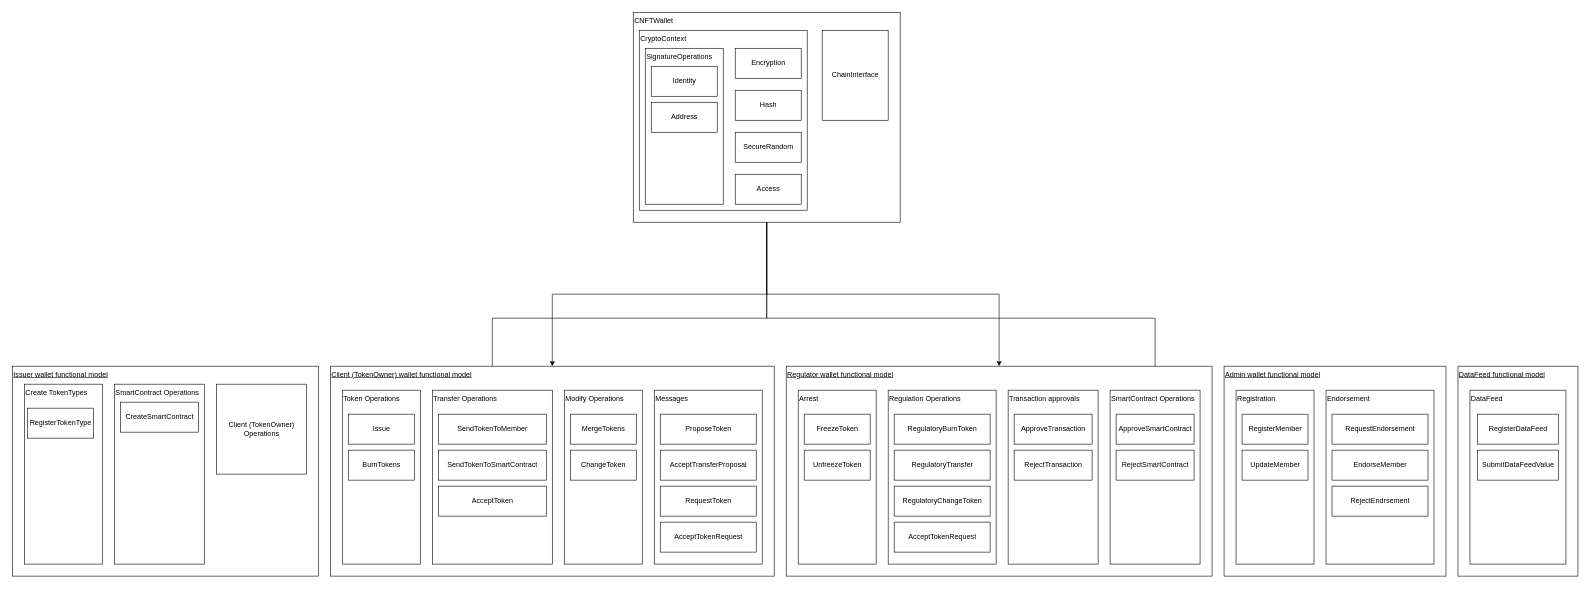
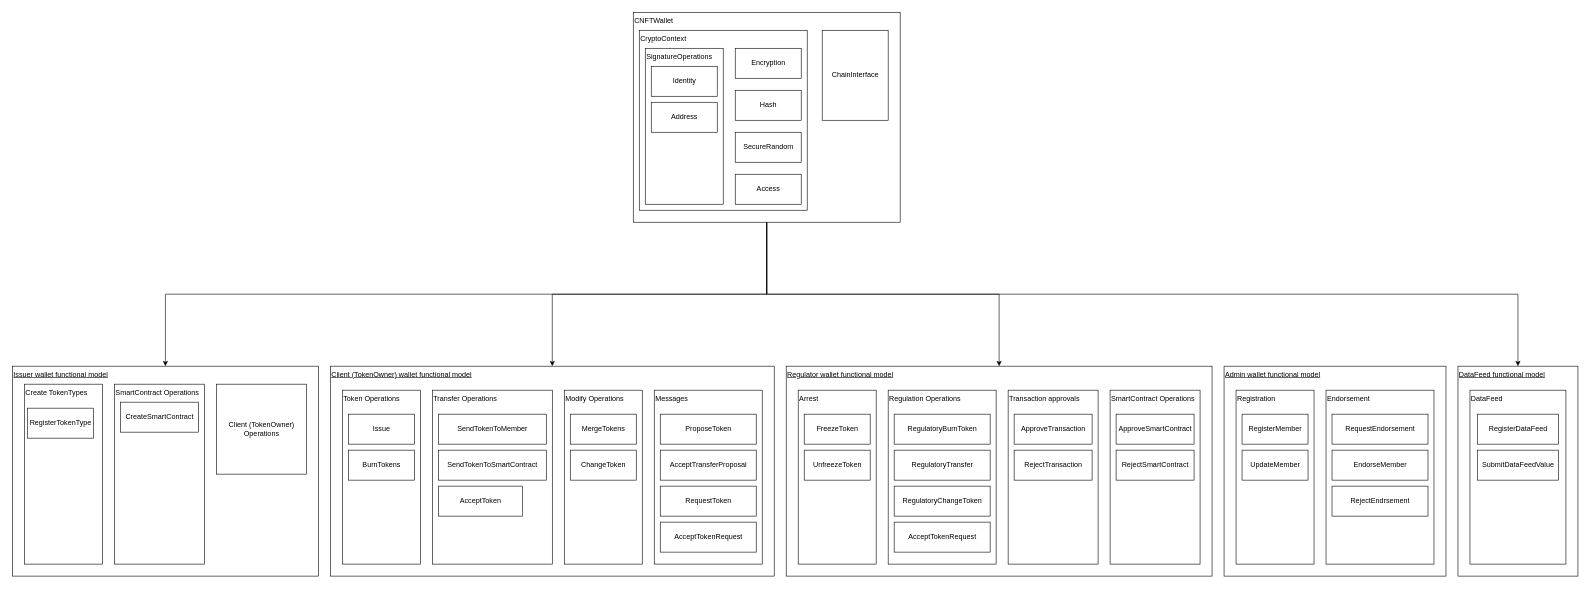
  <mxCell id="0" />
  <mxCell id="1" parent="0" />
- <mxCell id="2" style="edgeStyle=orthogonalEdgeStyle;rounded=0;orthogonalLoop=1;jettySize=auto;html=1;exitX=0.5;exitY=1;exitDx=0;exitDy=0;" edge="1" parent="1" source="3" target="42"><mxGeometry relative="1" as="geometry" /></mxCell>
+ <mxCell id="2" style="edgeStyle=orthogonalEdgeStyle;rounded=0;orthogonalLoop=1;jettySize=auto;html=1;exitX=0.5;exitY=1;exitDx=0;exitDy=0;" edge="1" parent="1" source="3" target="16"><mxGeometry relative="1" as="geometry" /></mxCell>
  <mxCell id="3" value="CNFTWallet" style="html=1;align=left;verticalAlign=top;" vertex="1" parent="1"><mxGeometry x="1055" y="20" width="445" height="350" as="geometry" /></mxCell>
  <mxCell id="4" value="CryptoContext" style="html=1;align=left;verticalAlign=top;" vertex="1" parent="1"><mxGeometry x="1065" y="50" width="280" height="300" as="geometry" /></mxCell>
  <mxCell id="5" value="Encryption" style="html=1;" vertex="1" parent="1"><mxGeometry x="1225" y="80" width="110" height="50" as="geometry" /></mxCell>
  <mxCell id="6" value="Hash" style="html=1;" vertex="1" parent="1"><mxGeometry x="1225" y="150" width="110" height="50" as="geometry" /></mxCell>
  <mxCell id="7" value="SignatureOperations" style="html=1;align=left;verticalAlign=top;" vertex="1" parent="1"><mxGeometry x="1075" y="80" width="130" height="260" as="geometry" /></mxCell>
  <mxCell id="8" value="Address" style="html=1;" vertex="1" parent="1"><mxGeometry x="1085" y="170" width="110" height="50" as="geometry" /></mxCell>
  <mxCell id="9" value="Identity" style="html=1;" vertex="1" parent="1"><mxGeometry x="1085" y="110" width="110" height="50" as="geometry" /></mxCell>
  <mxCell id="10" value="SecureRandom" style="html=1;" vertex="1" parent="1"><mxGeometry x="1225" y="220" width="110" height="50" as="geometry" /></mxCell>
  <mxCell id="11" value="Access" style="html=1;" vertex="1" parent="1"><mxGeometry x="1225" y="290" width="110" height="50" as="geometry" /></mxCell>
- <mxCell id="12" style="edgeStyle=orthogonalEdgeStyle;rounded=0;orthogonalLoop=1;jettySize=auto;html=1;exitX=0.5;exitY=1;exitDx=0;exitDy=0;" edge="1" parent="1" source="3" target="36"><mxGeometry relative="1" as="geometry"><mxPoint x="1150" y="380" as="sourcePoint" /><mxPoint x="285" y="620" as="targetPoint" /></mxGeometry></mxCell>
+ <mxCell id="12" style="edgeStyle=orthogonalEdgeStyle;rounded=0;orthogonalLoop=1;jettySize=auto;html=1;exitX=0.5;exitY=1;exitDx=0;exitDy=0;entryX=0.5;entryY=0;entryDx=0;entryDy=0;" edge="1" parent="1" source="3" target="56"><mxGeometry relative="1" as="geometry"><mxPoint x="1150" y="380" as="sourcePoint" /><mxPoint x="285" y="620" as="targetPoint" /></mxGeometry></mxCell>
  <mxCell id="13" style="edgeStyle=orthogonalEdgeStyle;rounded=0;orthogonalLoop=1;jettySize=auto;html=1;exitX=0.5;exitY=1;exitDx=0;exitDy=0;entryX=0.5;entryY=0;entryDx=0;entryDy=0;" edge="1" parent="1" source="3" target="23"><mxGeometry relative="1" as="geometry"><mxPoint x="1150" y="380" as="sourcePoint" /><mxPoint x="965" y="620" as="targetPoint" /><Array as="points"><mxPoint x="1278" y="490" /><mxPoint x="1665" y="490" /></Array></mxGeometry></mxCell>
  <mxCell id="14" style="edgeStyle=orthogonalEdgeStyle;rounded=0;orthogonalLoop=1;jettySize=auto;html=1;exitX=0.5;exitY=1;exitDx=0;exitDy=0;entryX=0.5;entryY=0;entryDx=0;entryDy=0;" edge="1" parent="1" source="3" target="39"><mxGeometry relative="1" as="geometry"><mxPoint x="1150" y="380" as="sourcePoint" /><mxPoint x="1525" y="620" as="targetPoint" /><Array as="points"><mxPoint x="1278" y="490" /><mxPoint x="920" y="490" /></Array></mxGeometry></mxCell>
  <mxCell id="15" value="" style="group" vertex="1" connectable="0" parent="1"><mxGeometry x="20" width="510" height="350" as="geometry" y="610" /></mxCell>
  <mxCell id="16" value="Issuer wallet functional model" style="html=1;align=left;verticalAlign=top;fontStyle=4" vertex="1" parent="15"><mxGeometry width="510" height="350" as="geometry" /></mxCell>
  <mxCell id="17" value="Create TokenTypes" style="html=1;align=left;verticalAlign=top;" vertex="1" parent="15"><mxGeometry x="20" y="30" width="130" height="300" as="geometry" /></mxCell>
  <mxCell id="18" value="RegisterTokenType" style="html=1;" vertex="1" parent="15"><mxGeometry x="25" y="70" width="110" height="50" as="geometry" /></mxCell>
  <mxCell id="19" value="SmartContract Operations" style="html=1;align=left;verticalAlign=top;" vertex="1" parent="15"><mxGeometry x="170" y="30" width="150" height="300" as="geometry" /></mxCell>
  <mxCell id="20" value="CreateSmartContract" style="html=1;" vertex="1" parent="15"><mxGeometry x="180" y="60" width="130" height="50" as="geometry" /></mxCell>
  <mxCell id="21" value="Client (TokenOwner)&lt;br&gt;Operations" style="html=1;align=center;verticalAlign=middle;" vertex="1" parent="15"><mxGeometry x="340" y="30" width="150" height="150" as="geometry" /></mxCell>
  <mxCell id="22" value="" style="group" vertex="1" connectable="0" parent="1"><mxGeometry x="1310" width="710" height="350" as="geometry" y="610" /></mxCell>
  <mxCell id="23" value="Regulator wallet functional model" style="html=1;align=left;verticalAlign=top;fontStyle=4;container=0;" vertex="1" parent="22"><mxGeometry width="710" height="350" as="geometry" /></mxCell>
  <mxCell id="24" value="Regulation Operations" style="html=1;align=left;verticalAlign=top;container=0;" vertex="1" parent="22"><mxGeometry x="170" y="40" width="180" height="290" as="geometry" /></mxCell>
  <mxCell id="25" value="RegulatoryBurnToken" style="html=1;container=0;" vertex="1" parent="22"><mxGeometry x="180" y="80" width="160" height="50" as="geometry" /></mxCell>
  <mxCell id="26" value="RegulatoryTransfer" style="html=1;container=0;" vertex="1" parent="22"><mxGeometry x="180" y="140" width="160" height="50" as="geometry" /></mxCell>
  <mxCell id="27" value="RegulatoryChangeToken" style="html=1;container=0;" vertex="1" parent="22"><mxGeometry x="180" y="200" width="160" height="50" as="geometry" /></mxCell>
  <mxCell id="28" value="AcceptTokenRequest" style="html=1;container=0;" vertex="1" parent="22"><mxGeometry x="180" y="260" width="160" height="50" as="geometry" /></mxCell>
  <mxCell id="29" value="Transaction approvals" style="html=1;align=left;verticalAlign=top;container=0;" vertex="1" parent="22"><mxGeometry x="370" y="40" width="150" height="290" as="geometry" /></mxCell>
  <mxCell id="30" value="ApproveTransaction" style="html=1;container=0;" vertex="1" parent="22"><mxGeometry x="380" y="80" width="130" height="50" as="geometry" /></mxCell>
  <mxCell id="31" value="RejectTransaction" style="html=1;container=0;" vertex="1" parent="22"><mxGeometry x="380" y="140" width="130" height="50" as="geometry" /></mxCell>
  <mxCell id="32" value="Arrest" style="html=1;align=left;verticalAlign=top;container=0;" vertex="1" parent="22"><mxGeometry x="20" y="40" width="130" height="290" as="geometry" /></mxCell>
  <mxCell id="33" value="FreezeToken" style="html=1;container=0;" vertex="1" parent="22"><mxGeometry x="30" y="80" width="110" height="50" as="geometry" /></mxCell>
  <mxCell id="34" value="UnfreezeToken" style="html=1;container=0;" vertex="1" parent="22"><mxGeometry x="30" y="140" width="110" height="50" as="geometry" /></mxCell>
  <mxCell id="35" value="SmartContract Operations" style="html=1;align=left;verticalAlign=top;container=0;" vertex="1" parent="22"><mxGeometry x="540" y="40" width="150" height="290" as="geometry" /></mxCell>
  <mxCell id="36" value="ApproveSmartContract" style="html=1;container=0;" vertex="1" parent="22"><mxGeometry x="550" y="80" width="130" height="50" as="geometry" /></mxCell>
  <mxCell id="37" value="RejectSmartContract" style="html=1;container=0;" vertex="1" parent="22"><mxGeometry x="550" y="140" width="130" height="50" as="geometry" /></mxCell>
  <mxCell id="38" value="" style="group" vertex="1" connectable="0" parent="1"><mxGeometry x="550" width="740" height="350" as="geometry" y="610" /></mxCell>
  <mxCell id="39" value="Client (TokenOwner) wallet functional model" style="html=1;align=left;verticalAlign=top;fontStyle=4;container=0;" vertex="1" parent="38"><mxGeometry width="740" height="350" as="geometry" /></mxCell>
  <mxCell id="40" value="Transfer Operations" style="html=1;align=left;verticalAlign=top;container=0;" vertex="1" parent="38"><mxGeometry x="170" y="40" width="200" height="290" as="geometry" /></mxCell>
- <mxCell id="41" value="AcceptToken" style="html=1;container=0;" vertex="1" parent="38"><mxGeometry x="180" y="200" width="180" height="50" as="geometry" /></mxCell>
+ <mxCell id="41" value="AcceptToken" style="html=1;container=0;" vertex="1" parent="38"><mxGeometry x="180" y="200" width="140" height="50" as="geometry" /></mxCell>
  <mxCell id="42" value="SendTokenToMember" style="html=1;container=0;" vertex="1" parent="38"><mxGeometry x="180" y="80" width="180" height="50" as="geometry" /></mxCell>
  <mxCell id="43" value="SendTokenToSmartContract" style="html=1;container=0;" vertex="1" parent="38"><mxGeometry x="180" y="140" width="180" height="50" as="geometry" /></mxCell>
  <mxCell id="44" value="Modify Operations" style="html=1;align=left;verticalAlign=top;container=0;" vertex="1" parent="38"><mxGeometry x="390" y="40" width="130" height="290" as="geometry" /></mxCell>
  <mxCell id="45" value="ChangeToken" style="html=1;container=0;" vertex="1" parent="38"><mxGeometry x="400" y="140" width="110" height="50" as="geometry" /></mxCell>
  <mxCell id="46" value="MergeTokens" style="html=1;container=0;" vertex="1" parent="38"><mxGeometry x="400" y="80" width="110" height="50" as="geometry" /></mxCell>
  <mxCell id="47" value="Token Operations" style="html=1;align=left;verticalAlign=top;container=0;" vertex="1" parent="38"><mxGeometry x="20" y="40" width="130" height="290" as="geometry" /></mxCell>
  <mxCell id="48" value="Issue" style="html=1;container=0;" vertex="1" parent="38"><mxGeometry x="30" y="80" width="110" height="50" as="geometry" /></mxCell>
  <mxCell id="49" value="BurnTokens" style="html=1;container=0;" vertex="1" parent="38"><mxGeometry x="30" y="140" width="110" height="50" as="geometry" /></mxCell>
  <mxCell id="50" value="Messages" style="html=1;align=left;verticalAlign=top;movable=1;resizable=1;rotatable=1;deletable=1;editable=1;connectable=1;container=0;" vertex="1" parent="38"><mxGeometry x="540" y="40" width="180" height="290" as="geometry" /></mxCell>
  <mxCell id="51" value="ProposeToken" style="html=1;container=0;" vertex="1" parent="38"><mxGeometry x="550" y="80" width="160" height="50" as="geometry" /></mxCell>
  <mxCell id="52" value="AcceptTransferProposal" style="html=1;container=0;" vertex="1" parent="38"><mxGeometry x="550" y="140" width="160" height="50" as="geometry" /></mxCell>
  <mxCell id="53" value="RequestToken" style="html=1;container=0;" vertex="1" parent="38"><mxGeometry x="550" y="200" width="160" height="50" as="geometry" /></mxCell>
  <mxCell id="54" value="AcceptTokenRequest" style="html=1;container=0;" vertex="1" parent="38"><mxGeometry x="550" y="260" width="160" height="50" as="geometry" /></mxCell>
  <mxCell id="55" value="" style="group" vertex="1" connectable="0" parent="1"><mxGeometry x="2430" width="200" height="350" as="geometry" y="610" /></mxCell>
  <mxCell id="56" value="DataFeed functional model" style="html=1;align=left;verticalAlign=top;fontStyle=4" vertex="1" parent="55"><mxGeometry width="200" height="350" as="geometry" /></mxCell>
  <mxCell id="57" value="DataFeed" style="html=1;align=left;verticalAlign=top;" vertex="1" parent="55"><mxGeometry x="20" y="40" width="160" height="290" as="geometry" /></mxCell>
  <mxCell id="58" value="RegisterDataFeed" style="html=1;" vertex="1" parent="55"><mxGeometry x="32.308" y="80" width="135.385" height="50" as="geometry" /></mxCell>
  <mxCell id="59" value="SubmitDataFeedValue" style="html=1;" vertex="1" parent="55"><mxGeometry x="32.308" y="140" width="135.385" height="50" as="geometry" /></mxCell>
  <mxCell id="60" value="" style="group" vertex="1" connectable="0" parent="1"><mxGeometry x="2040" width="370" height="350" as="geometry" y="610" /></mxCell>
  <mxCell id="61" value="Admin wallet functional model" style="html=1;align=left;verticalAlign=top;fontStyle=4;container=0;" vertex="1" parent="60"><mxGeometry width="370" height="350" as="geometry" /></mxCell>
  <mxCell id="62" value="Registration" style="html=1;align=left;verticalAlign=top;container=0;" vertex="1" parent="60"><mxGeometry x="20" y="40" width="130" height="290" as="geometry" /></mxCell>
  <mxCell id="63" value="RegisterMember" style="html=1;container=0;" vertex="1" parent="60"><mxGeometry x="30" y="80" width="110" height="50" as="geometry" /></mxCell>
  <mxCell id="64" value="UpdateMember" style="html=1;container=0;" vertex="1" parent="60"><mxGeometry x="30" y="140" width="110" height="50" as="geometry" /></mxCell>
  <mxCell id="65" value="Endorsement" style="html=1;align=left;verticalAlign=top;container=0;" vertex="1" parent="60"><mxGeometry x="170" y="40" width="180" height="290" as="geometry" /></mxCell>
  <mxCell id="66" value="RequestEndorsement" style="html=1;container=0;" vertex="1" parent="60"><mxGeometry x="180" y="80" width="160" height="50" as="geometry" /></mxCell>
  <mxCell id="67" value="EndorseMember" style="html=1;container=0;" vertex="1" parent="60"><mxGeometry x="180" y="140" width="160" height="50" as="geometry" /></mxCell>
  <mxCell id="68" value="RejectEndrsement" style="html=1;container=0;" vertex="1" parent="60"><mxGeometry x="180" y="200" width="160" height="50" as="geometry" /></mxCell>
  <mxCell id="69" value="ChainInterface" style="html=1;" vertex="1" parent="1"><mxGeometry x="1370" y="50" width="110" height="150" as="geometry" /></mxCell>
